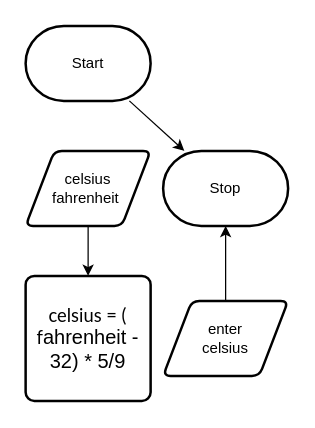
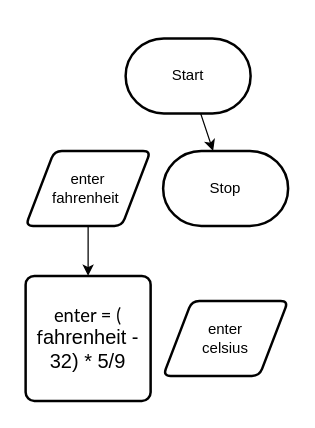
  <mxCell id="0" />
  <mxCell id="1" parent="0" />
  <mxCell id="2" style="edgeStyle=none;html=1;fontFamily=Helvetica;fontSize=12;fontColor=#FFFFFF;" parent="1" source="3" target="6" edge="1"><mxGeometry relative="1" as="geometry" /></mxCell>
- <mxCell id="3" value="Start" style="strokeWidth=2;html=1;shape=mxgraph.flowchart.terminator;whiteSpace=wrap;" parent="1" vertex="1"><mxGeometry x="20" y="20" width="100" height="60" as="geometry" /></mxCell>
+ <mxCell id="3" value="Start" style="strokeWidth=2;html=1;shape=mxgraph.flowchart.terminator;whiteSpace=wrap;" parent="1" vertex="1"><mxGeometry x="100" y="30" width="100" height="60" as="geometry" /></mxCell>
  <mxCell id="4" style="edgeStyle=none;html=1;fontFamily=Helvetica;fontSize=12;fontColor=#FFFFFF;" parent="1" source="5" target="7" edge="1"><mxGeometry relative="1" as="geometry" /></mxCell>
- <mxCell id="5" value="celsius &lt;br&gt;fahrenheit&amp;nbsp;" style="shape=parallelogram;html=1;strokeWidth=2;perimeter=parallelogramPerimeter;whiteSpace=wrap;rounded=1;arcSize=12;size=0.23;" parent="1" vertex="1"><mxGeometry x="20" y="120" width="100" height="60" as="geometry" /></mxCell>
+ <mxCell id="5" value="enter &lt;br&gt;fahrenheit&amp;nbsp;" style="shape=parallelogram;html=1;strokeWidth=2;perimeter=parallelogramPerimeter;whiteSpace=wrap;rounded=1;arcSize=12;size=0.23;" parent="1" vertex="1"><mxGeometry x="20" y="120" width="100" height="60" as="geometry" /></mxCell>
  <mxCell id="6" value="Stop" style="strokeWidth=2;html=1;shape=mxgraph.flowchart.terminator;whiteSpace=wrap;" parent="1" vertex="1"><mxGeometry x="130" y="120" width="100" height="60" as="geometry" /></mxCell>
- <mxCell id="7" value="&lt;font color=&quot;#000000&quot;&gt;&lt;span style=&quot;font-family: &amp;#34;lato&amp;#34; , sans-serif ; font-size: 14.667px ; text-align: left&quot;&gt;celsius = ( f&lt;/span&gt;&lt;span style=&quot;font-family: &amp;#34;arial&amp;#34; , sans-serif ; font-size: 16px ; text-align: left&quot;&gt;ahrenheit&amp;nbsp;- 32) * 5/9&lt;/span&gt;&lt;/font&gt;" style="rounded=1;whiteSpace=wrap;html=1;absoluteArcSize=1;arcSize=14;strokeWidth=2;labelBackgroundColor=none;fontFamily=Helvetica;fontSize=12;fontColor=#FFFFFF;fillColor=default;" parent="1" vertex="1"><mxGeometry x="20" y="220" width="100" height="100" as="geometry" /></mxCell>
- <mxCell id="8" style="edgeStyle=none;html=1;fontFamily=Helvetica;fontSize=12;fontColor=#FFFFFF;" parent="1" source="9" target="6" edge="1"><mxGeometry relative="1" as="geometry" /></mxCell>
+ <mxCell id="7" value="&lt;font color=&quot;#000000&quot;&gt;&lt;span style=&quot;font-family: &amp;#34;lato&amp;#34; , sans-serif ; font-size: 14.667px ; text-align: left&quot;&gt;enter = ( f&lt;/span&gt;&lt;span style=&quot;font-family: &amp;#34;arial&amp;#34; , sans-serif ; font-size: 16px ; text-align: left&quot;&gt;ahrenheit&amp;nbsp;- 32) * 5/9&lt;/span&gt;&lt;/font&gt;" style="rounded=1;whiteSpace=wrap;html=1;absoluteArcSize=1;arcSize=14;strokeWidth=2;labelBackgroundColor=none;fontFamily=Helvetica;fontSize=12;fontColor=#FFFFFF;fillColor=default;" parent="1" vertex="1"><mxGeometry x="20" y="220" width="100" height="100" as="geometry" /></mxCell>
  <mxCell id="9" value="&lt;font color=&quot;#000000&quot;&gt;enter&lt;br&gt;celsius&lt;/font&gt;" style="shape=parallelogram;html=1;strokeWidth=2;perimeter=parallelogramPerimeter;whiteSpace=wrap;rounded=1;arcSize=12;size=0.23;labelBackgroundColor=none;fontFamily=Helvetica;fontSize=12;fontColor=#FFFFFF;fillColor=default;" parent="1" vertex="1"><mxGeometry x="130" y="240" width="100" height="60" as="geometry" /></mxCell>
